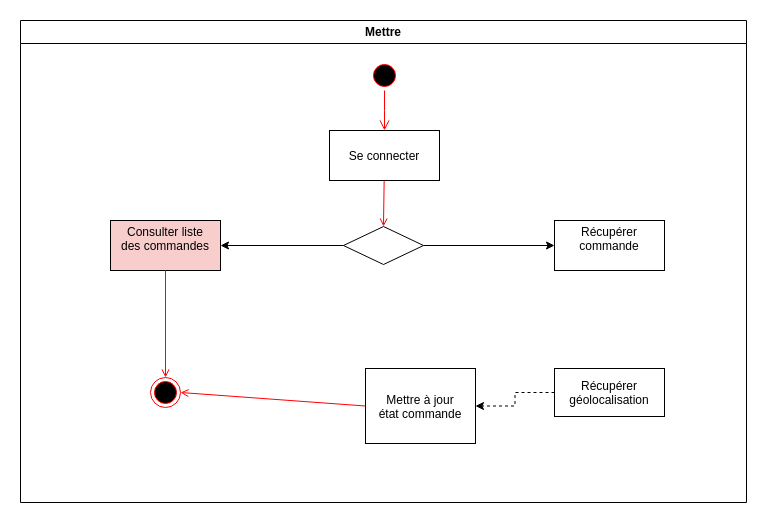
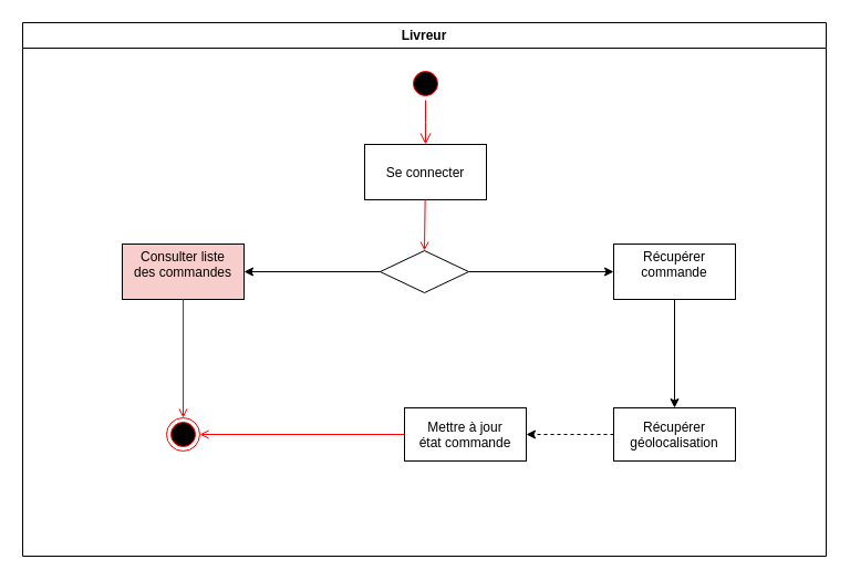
  <mxCell id="0" />
  <mxCell id="1" parent="0" />
- <mxCell id="2" value="Mettre" style="swimlane;whiteSpace=wrap;startSize=23;" parent="1" vertex="1"><mxGeometry x="20" y="20" width="726" height="482" as="geometry" /></mxCell>
+ <mxCell id="2" value="Livreur" style="swimlane;whiteSpace=wrap;startSize=23;" parent="1" vertex="1"><mxGeometry x="20" y="20" width="726" height="482" as="geometry" /></mxCell>
  <mxCell id="3" value="" style="ellipse;shape=startState;fillColor=#000000;strokeColor=#ff0000;" parent="2" vertex="1"><mxGeometry x="349" y="40" width="30" height="30" as="geometry" /></mxCell>
  <mxCell id="4" value="" style="edgeStyle=elbowEdgeStyle;elbow=horizontal;verticalAlign=bottom;endArrow=open;endSize=8;strokeColor=#FF0000;endFill=1;rounded=0" parent="2" source="3" target="5" edge="1"><mxGeometry x="349" y="40" as="geometry"><mxPoint x="364" y="110" as="targetPoint" /></mxGeometry></mxCell>
  <mxCell id="5" value="Se connecter" style="" parent="2" vertex="1"><mxGeometry x="309" y="110" width="110" height="50" as="geometry" /></mxCell>
  <mxCell id="6" value="" style="endArrow=open;strokeColor=#FF0000;endFill=1;rounded=0;entryX=0.5;entryY=0;entryDx=0;entryDy=0;" parent="2" source="5" target="8" edge="1"><mxGeometry relative="1" as="geometry"><mxPoint x="115" y="220" as="targetPoint" /></mxGeometry></mxCell>
  <mxCell id="7" value="Consulter liste&#10;des commandes&#10;" style="fillColor=#f8cecc;" parent="2" vertex="1"><mxGeometry x="90" y="200" width="110" height="50" as="geometry" /></mxCell>
  <mxCell id="8" value="" style="rhombus;whiteSpace=wrap;html=1;" parent="2" vertex="1"><mxGeometry x="323" y="206" width="80" height="38" as="geometry" /></mxCell>
  <mxCell id="9" value="" style="edgeStyle=orthogonalEdgeStyle;rounded=0;orthogonalLoop=1;jettySize=auto;html=1;dashed=1;" edge="1" parent="2" source="10" target="11"><mxGeometry relative="1" as="geometry" /></mxCell>
  <mxCell id="10" value="Récupérer&#10;géolocalisation" style="" parent="2" vertex="1"><mxGeometry x="534" y="348" width="110" height="48" as="geometry" /></mxCell>
- <mxCell id="11" value="Mettre à jour&#10;état commande" style="" vertex="1" parent="2"><mxGeometry x="345" y="348" width="110" height="75" as="geometry" /></mxCell>
+ <mxCell id="11" value="Mettre à jour&#10;état commande" style="" vertex="1" parent="2"><mxGeometry x="345" y="348" width="110" height="48" as="geometry" /></mxCell>
  <mxCell id="12" value="" style="ellipse;html=1;shape=endState;fillColor=#000000;strokeColor=#ff0000;" parent="2" vertex="1"><mxGeometry x="130" y="357" width="30" height="30" as="geometry" /></mxCell>
  <mxCell id="13" value="" style="endArrow=classic;html=1;exitX=0;exitY=0.5;exitDx=0;exitDy=0;entryX=1;entryY=0.5;entryDx=0;entryDy=0;" parent="2" source="8" target="7" edge="1"><mxGeometry width="50" height="50" relative="1" as="geometry"><mxPoint x="329" y="322" as="sourcePoint" /><mxPoint x="379" y="272" as="targetPoint" /></mxGeometry></mxCell>
  <mxCell id="14" value="" style="endArrow=open;strokeColor=#FF0000;endFill=1;rounded=0;exitX=0.5;exitY=1;exitDx=0;exitDy=0;" parent="2" source="7" target="12" edge="1"><mxGeometry relative="1" as="geometry"><mxPoint x="555" y="268" as="sourcePoint" /><mxPoint x="402.5" y="342" as="targetPoint" /></mxGeometry></mxCell>
  <mxCell id="15" value="" style="endArrow=open;strokeColor=#FF0000;endFill=1;rounded=0;exitX=0;exitY=0.5;exitDx=0;exitDy=0;entryX=1;entryY=0.5;entryDx=0;entryDy=0;" edge="1" parent="2" source="11" target="12"><mxGeometry relative="1" as="geometry"><mxPoint x="183" y="260" as="sourcePoint" /><mxPoint x="193.691" y="382.057" as="targetPoint" /></mxGeometry></mxCell>
  <mxCell id="16" value="Récupérer&#10;commande&#10;" style="" vertex="1" parent="1"><mxGeometry x="554" y="220" width="110" height="50" as="geometry" /></mxCell>
  <mxCell id="17" value="" style="endArrow=classic;html=1;entryX=0;entryY=0.5;entryDx=0;entryDy=0;exitX=1;exitY=0.5;exitDx=0;exitDy=0;" parent="1" source="8" target="16" edge="1"><mxGeometry width="50" height="50" relative="1" as="geometry"><mxPoint x="424" y="261" as="sourcePoint" /><mxPoint x="229" y="255" as="targetPoint" /></mxGeometry></mxCell>
+ <mxCell id="18" value="" style="endArrow=classic;html=1;exitX=0.5;exitY=1;exitDx=0;exitDy=0;entryX=0.5;entryY=0;entryDx=0;entryDy=0;" edge="1" parent="1" source="16" target="10"><mxGeometry width="50" height="50" relative="1" as="geometry"><mxPoint x="514" y="330" as="sourcePoint" /><mxPoint x="564" y="280" as="targetPoint" /></mxGeometry></mxCell>
